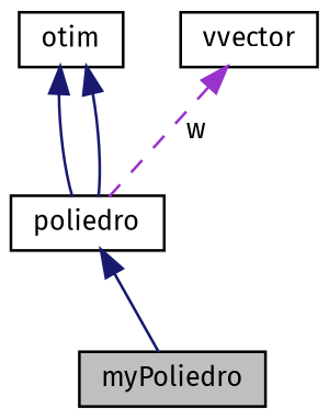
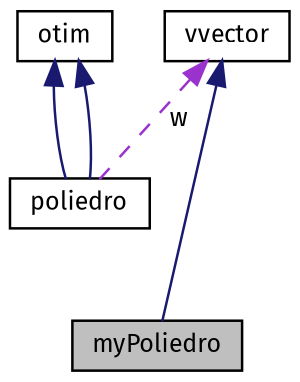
  digraph {
    fontname="Fira Sans"
    node [color=black fillcolor=white fontname="Fira Sans" fontsize=10 shape=record style=filled]
    edge [color=midnightblue dir=back fontname="Fira Sans" fontsize=10 labelfontname=Helvetica labelfontsize=10 style=solid]
    n1 [fillcolor=grey75 fontcolor=black height=0.2 label=myPoliedro width=0.4]
    n2 [height=0.2 label=poliedro width=0.4]
    n3 [height=0.2 label=otim width=0.4]
    n4 [height=0.2 label=vvector width=0.4]
-   n2 -> n1
+   n4 -> n1
    n3 -> n2
    n3 -> n2
    n4 -> n2 [color=darkorchid3 label=" w" style=dashed]
  }
